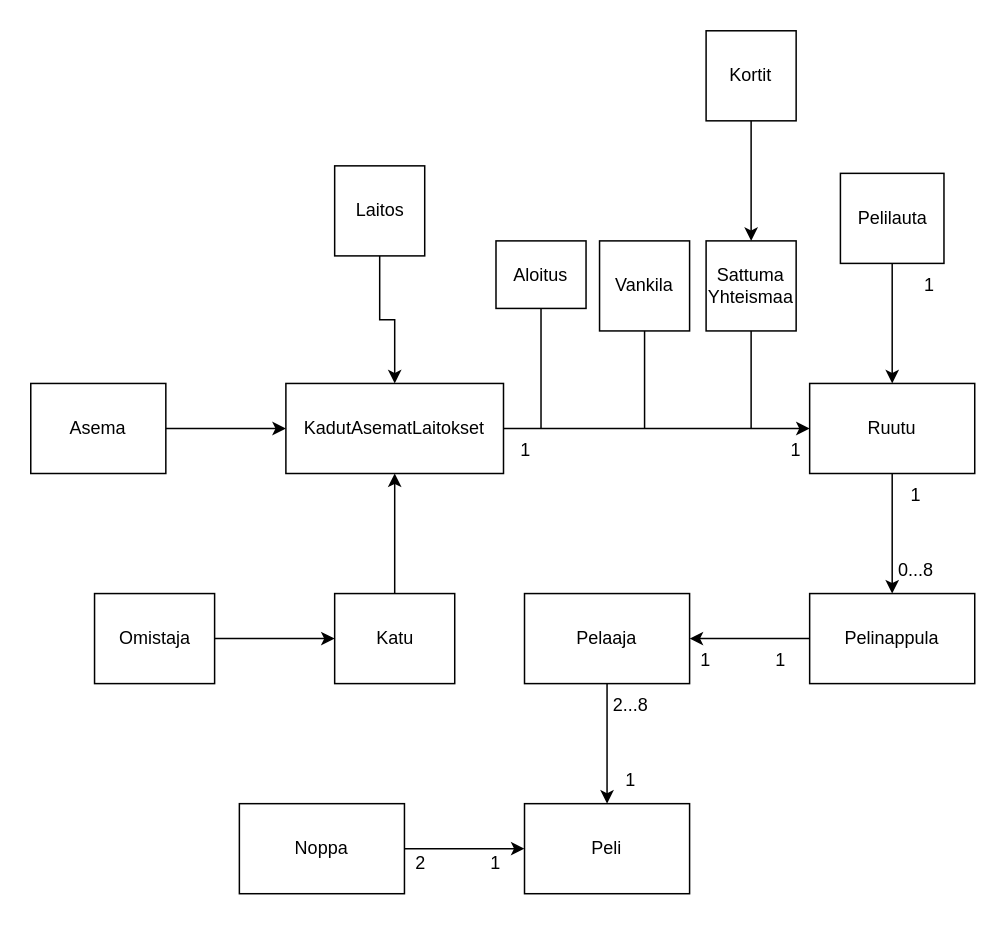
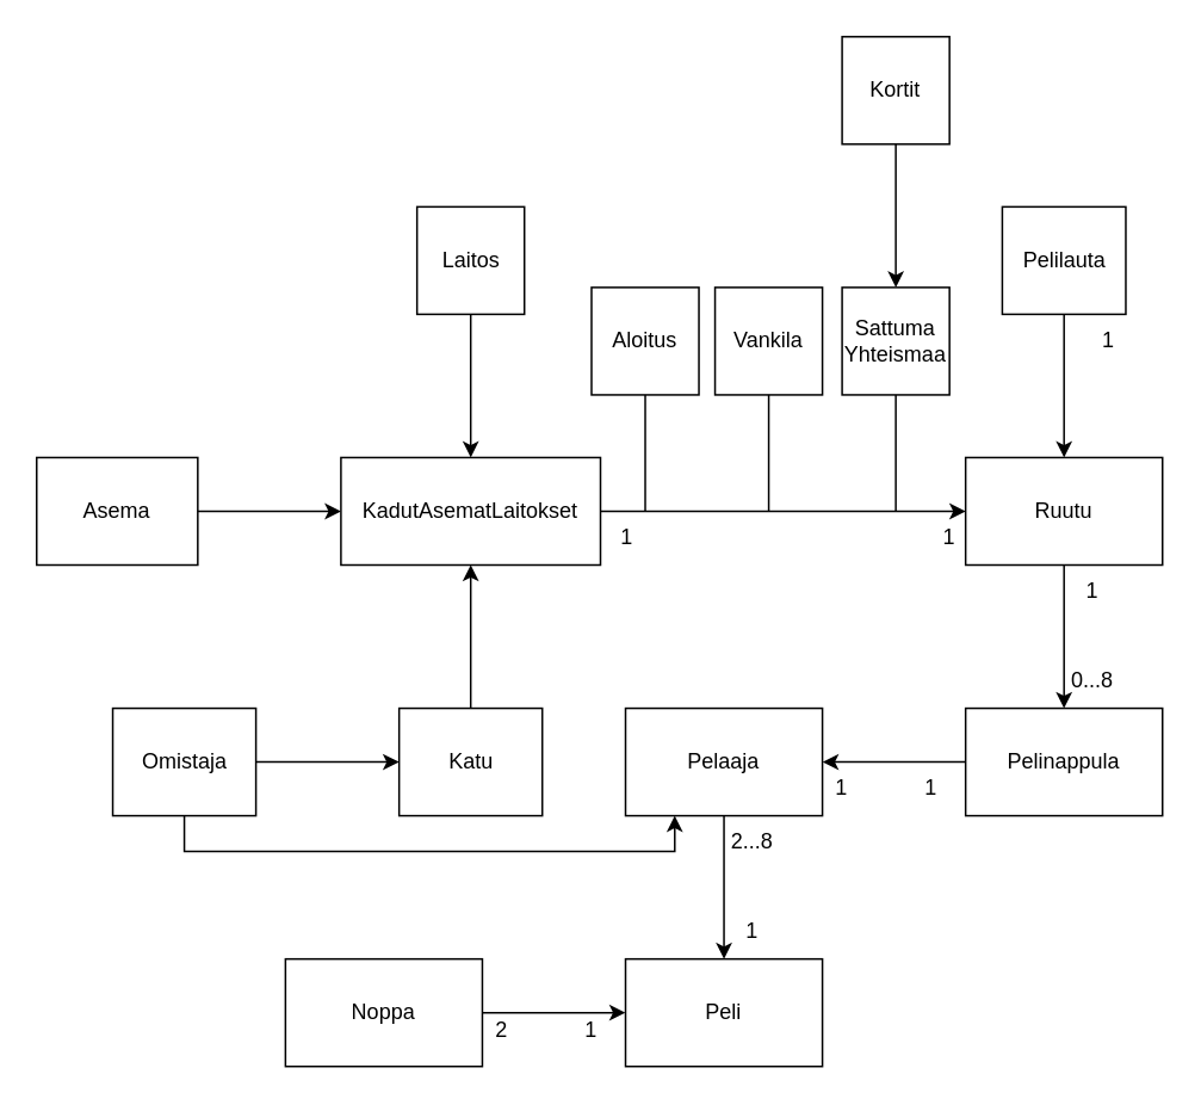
  <mxCell id="0" />
  <mxCell id="1" parent="0" />
  <mxCell id="2" value="" style="edgeStyle=orthogonalEdgeStyle;rounded=0;orthogonalLoop=1;jettySize=auto;html=1;" edge="1" parent="1" source="3" target="5"><mxGeometry relative="1" as="geometry" /></mxCell>
  <mxCell id="3" value="Noppa" style="rounded=0;whiteSpace=wrap;html=1;" vertex="1" parent="1"><mxGeometry x="159" y="535" width="110" height="60" as="geometry" /></mxCell>
  <mxCell id="4" value="" style="edgeStyle=orthogonalEdgeStyle;rounded=0;orthogonalLoop=1;jettySize=auto;html=1;" edge="1" parent="1" source="7" target="5"><mxGeometry relative="1" as="geometry" /></mxCell>
  <mxCell id="5" value="Peli" style="rounded=0;whiteSpace=wrap;html=1;" vertex="1" parent="1"><mxGeometry x="349" y="535" width="110" height="60" as="geometry" /></mxCell>
  <mxCell id="6" value="" style="edgeStyle=orthogonalEdgeStyle;rounded=0;orthogonalLoop=1;jettySize=auto;html=1;" edge="1" parent="1" source="9" target="7"><mxGeometry relative="1" as="geometry" /></mxCell>
  <mxCell id="7" value="Pelaaja" style="rounded=0;whiteSpace=wrap;html=1;" vertex="1" parent="1"><mxGeometry x="349" y="395" width="110" height="60" as="geometry" /></mxCell>
  <mxCell id="8" value="" style="edgeStyle=orthogonalEdgeStyle;rounded=0;orthogonalLoop=1;jettySize=auto;html=1;" edge="1" parent="1" source="12" target="9"><mxGeometry relative="1" as="geometry" /></mxCell>
  <mxCell id="9" value="Pelinappula" style="rounded=0;whiteSpace=wrap;html=1;" vertex="1" parent="1"><mxGeometry x="539" y="395" width="110" height="60" as="geometry" /></mxCell>
  <mxCell id="10" value="" style="edgeStyle=orthogonalEdgeStyle;rounded=0;orthogonalLoop=1;jettySize=auto;html=1;" edge="1" parent="1" source="13" target="12"><mxGeometry relative="1" as="geometry" /></mxCell>
  <mxCell id="11" value="" style="edgeStyle=orthogonalEdgeStyle;rounded=0;orthogonalLoop=1;jettySize=auto;html=1;" edge="1" parent="1" source="26" target="12"><mxGeometry relative="1" as="geometry"><Array as="points"><mxPoint x="470" y="285" /><mxPoint x="470" y="285" /></Array></mxGeometry></mxCell>
  <mxCell id="12" value="Ruutu" style="rounded=0;whiteSpace=wrap;html=1;" vertex="1" parent="1"><mxGeometry x="539" y="255" width="110" height="60" as="geometry" /></mxCell>
  <mxCell id="13" value="Pelilauta" style="rounded=0;whiteSpace=wrap;html=1;" vertex="1" parent="1"><mxGeometry x="559.5" y="115" width="69" height="60" as="geometry" /></mxCell>
  <mxCell id="14" value="1" style="text;html=1;strokeColor=none;fillColor=none;align=center;verticalAlign=middle;whiteSpace=wrap;rounded=0;" vertex="1" parent="1"><mxGeometry x="589" y="175" width="60" height="30" as="geometry" /></mxCell>
  <mxCell id="15" value="1" style="text;html=1;strokeColor=none;fillColor=none;align=center;verticalAlign=middle;whiteSpace=wrap;rounded=0;" vertex="1" parent="1"><mxGeometry x="580" y="315" width="60" height="30" as="geometry" /></mxCell>
  <mxCell id="16" value="0...8" style="text;html=1;strokeColor=none;fillColor=none;align=center;verticalAlign=middle;whiteSpace=wrap;rounded=0;" vertex="1" parent="1"><mxGeometry x="580" y="365" width="60" height="30" as="geometry" /></mxCell>
  <mxCell id="17" value="1" style="text;html=1;strokeColor=none;fillColor=none;align=center;verticalAlign=middle;whiteSpace=wrap;rounded=0;" vertex="1" parent="1"><mxGeometry x="490" y="425" width="60" height="30" as="geometry" /></mxCell>
  <mxCell id="18" value="1" style="text;html=1;strokeColor=none;fillColor=none;align=center;verticalAlign=middle;whiteSpace=wrap;rounded=0;" vertex="1" parent="1"><mxGeometry x="440" y="425" width="60" height="30" as="geometry" /></mxCell>
  <mxCell id="19" value="2...8" style="text;html=1;strokeColor=none;fillColor=none;align=center;verticalAlign=middle;whiteSpace=wrap;rounded=0;" vertex="1" parent="1"><mxGeometry x="390" y="455" width="60" height="30" as="geometry" /></mxCell>
  <mxCell id="20" value="1" style="text;html=1;strokeColor=none;fillColor=none;align=center;verticalAlign=middle;whiteSpace=wrap;rounded=0;" vertex="1" parent="1"><mxGeometry x="390" y="505" width="60" height="30" as="geometry" /></mxCell>
  <mxCell id="21" value="2" style="text;html=1;strokeColor=none;fillColor=none;align=center;verticalAlign=middle;whiteSpace=wrap;rounded=0;" vertex="1" parent="1"><mxGeometry x="250" y="560" width="60" height="30" as="geometry" /></mxCell>
  <mxCell id="22" value="1" style="text;html=1;strokeColor=none;fillColor=none;align=center;verticalAlign=middle;whiteSpace=wrap;rounded=0;" vertex="1" parent="1"><mxGeometry x="300" y="560" width="60" height="30" as="geometry" /></mxCell>
  <mxCell id="23" value="" style="edgeStyle=orthogonalEdgeStyle;rounded=0;orthogonalLoop=1;jettySize=auto;html=1;" edge="1" parent="1" source="37" target="26"><mxGeometry relative="1" as="geometry" /></mxCell>
  <mxCell id="24" value="" style="edgeStyle=orthogonalEdgeStyle;rounded=0;orthogonalLoop=1;jettySize=auto;html=1;" edge="1" parent="1" source="39" target="26"><mxGeometry relative="1" as="geometry" /></mxCell>
  <mxCell id="25" value="" style="edgeStyle=orthogonalEdgeStyle;rounded=0;orthogonalLoop=1;jettySize=auto;html=1;" edge="1" parent="1" source="40" target="26"><mxGeometry relative="1" as="geometry" /></mxCell>
  <mxCell id="26" value="KadutAsematLaitokset" style="rounded=0;whiteSpace=wrap;html=1;" vertex="1" parent="1"><mxGeometry x="190" y="255" width="145" height="60" as="geometry" /></mxCell>
  <mxCell id="27" style="edgeStyle=orthogonalEdgeStyle;rounded=0;orthogonalLoop=1;jettySize=auto;html=1;endArrow=none;endFill=0;" edge="1" parent="1" source="28"><mxGeometry relative="1" as="geometry"><mxPoint x="360" y="285" as="targetPoint" /><Array as="points"><mxPoint x="360" y="285" /></Array></mxGeometry></mxCell>
- <mxCell id="28" value="Aloitus" style="rounded=0;whiteSpace=wrap;html=1;" vertex="1" parent="1"><mxGeometry x="330" y="160" width="60" height="45" as="geometry" /></mxCell>
+ <mxCell id="28" value="Aloitus" style="rounded=0;whiteSpace=wrap;html=1;" vertex="1" parent="1"><mxGeometry x="330" y="160" width="60" height="60" as="geometry" /></mxCell>
  <mxCell id="29" value="Vankila" style="rounded=0;whiteSpace=wrap;html=1;" vertex="1" parent="1"><mxGeometry x="399" y="160" width="60" height="60" as="geometry" /></mxCell>
  <mxCell id="30" value="" style="edgeStyle=orthogonalEdgeStyle;rounded=0;orthogonalLoop=1;jettySize=auto;html=1;" edge="1" parent="1" source="34" target="31"><mxGeometry relative="1" as="geometry" /></mxCell>
  <mxCell id="31" value="Sattuma&lt;br&gt;Yhteismaa" style="rounded=0;whiteSpace=wrap;html=1;" vertex="1" parent="1"><mxGeometry x="470" y="160" width="60" height="60" as="geometry" /></mxCell>
  <mxCell id="32" style="edgeStyle=orthogonalEdgeStyle;rounded=0;orthogonalLoop=1;jettySize=auto;html=1;endArrow=none;endFill=0;exitX=0.5;exitY=1;exitDx=0;exitDy=0;" edge="1" parent="1" source="29"><mxGeometry relative="1" as="geometry"><mxPoint x="429" y="285" as="targetPoint" /><mxPoint x="370" y="230" as="sourcePoint" /><Array as="points"><mxPoint x="429" y="255" /><mxPoint x="429" y="255" /></Array></mxGeometry></mxCell>
  <mxCell id="33" style="edgeStyle=orthogonalEdgeStyle;rounded=0;orthogonalLoop=1;jettySize=auto;html=1;endArrow=none;endFill=0;exitX=0.5;exitY=1;exitDx=0;exitDy=0;" edge="1" parent="1" source="31"><mxGeometry relative="1" as="geometry"><mxPoint x="500" y="285" as="targetPoint" /><mxPoint x="439" y="230" as="sourcePoint" /><Array as="points"><mxPoint x="500" y="255" /><mxPoint x="500" y="255" /></Array></mxGeometry></mxCell>
  <mxCell id="34" value="Kortit" style="rounded=0;whiteSpace=wrap;html=1;" vertex="1" parent="1"><mxGeometry x="470" y="20" width="60" height="60" as="geometry" /></mxCell>
  <mxCell id="35" value="1" style="text;html=1;strokeColor=none;fillColor=none;align=center;verticalAlign=middle;whiteSpace=wrap;rounded=0;" vertex="1" parent="1"><mxGeometry x="499.5" y="285" width="60" height="30" as="geometry" /></mxCell>
  <mxCell id="36" value="1" style="text;html=1;strokeColor=none;fillColor=none;align=center;verticalAlign=middle;whiteSpace=wrap;rounded=0;" vertex="1" parent="1"><mxGeometry x="320" y="285" width="60" height="30" as="geometry" /></mxCell>
  <mxCell id="37" value="Asema" style="rounded=0;whiteSpace=wrap;html=1;" vertex="1" parent="1"><mxGeometry x="20" y="255" width="90" height="60" as="geometry" /></mxCell>
  <mxCell id="38" value="" style="edgeStyle=orthogonalEdgeStyle;rounded=0;orthogonalLoop=1;jettySize=auto;html=1;" edge="1" parent="1" source="42" target="39"><mxGeometry relative="1" as="geometry" /></mxCell>
  <mxCell id="39" value="Katu" style="rounded=0;whiteSpace=wrap;html=1;" vertex="1" parent="1"><mxGeometry x="222.5" y="395" width="80" height="60" as="geometry" /></mxCell>
- <mxCell id="40" value="Laitos" style="rounded=0;whiteSpace=wrap;html=1;" vertex="1" parent="1"><mxGeometry x="222.5" y="110" width="60" height="60" as="geometry" /></mxCell>
+ <mxCell id="40" value="Laitos" style="rounded=0;whiteSpace=wrap;html=1;" vertex="1" parent="1"><mxGeometry x="232.5" y="115" width="60" height="60" as="geometry" /></mxCell>
+ <mxCell id="41" style="edgeStyle=orthogonalEdgeStyle;rounded=0;orthogonalLoop=1;jettySize=auto;html=1;entryX=0.25;entryY=1;entryDx=0;entryDy=0;" edge="1" parent="1" source="42" target="7"><mxGeometry relative="1" as="geometry"><Array as="points"><mxPoint x="103" y="475" /><mxPoint x="377" y="475" /></Array></mxGeometry></mxCell>
  <mxCell id="42" value="Omistaja" style="rounded=0;whiteSpace=wrap;html=1;" vertex="1" parent="1"><mxGeometry x="62.5" y="395" width="80" height="60" as="geometry" /></mxCell>
